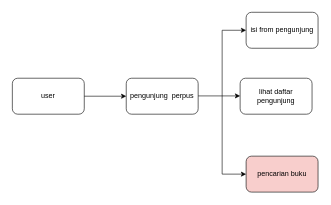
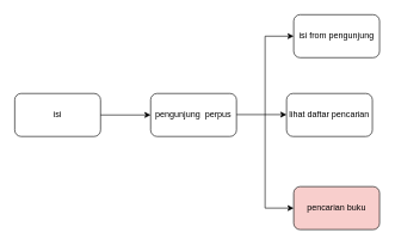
  <mxCell id="0" />
  <mxCell id="1" parent="0" />
- <mxCell id="2" value="user" style="rounded=1;whiteSpace=wrap;html=1;" vertex="1" parent="1"><mxGeometry x="20" y="130" width="120" height="60" as="geometry" /></mxCell>
+ <mxCell id="2" value="isi" style="rounded=1;whiteSpace=wrap;html=1;" vertex="1" parent="1"><mxGeometry x="20" y="130" width="120" height="60" as="geometry" /></mxCell>
  <mxCell id="3" value="" style="endArrow=classic;html=1;rounded=0;" edge="1" parent="1"><mxGeometry width="50" height="50" relative="1" as="geometry"><mxPoint x="140" y="160" as="sourcePoint" /><mxPoint x="210" y="160" as="targetPoint" /></mxGeometry></mxCell>
  <mxCell id="4" value="pengunjung&amp;nbsp; perpus" style="rounded=1;whiteSpace=wrap;html=1;" vertex="1" parent="1"><mxGeometry x="210" y="130" width="120" height="60" as="geometry" /></mxCell>
  <mxCell id="5" value="" style="endArrow=classic;html=1;rounded=0;" edge="1" parent="1"><mxGeometry width="50" height="50" relative="1" as="geometry"><mxPoint x="330" y="159.5" as="sourcePoint" /><mxPoint x="400" y="159.5" as="targetPoint" /></mxGeometry></mxCell>
- <mxCell id="6" value="lihat daftar pengunjung" style="rounded=1;whiteSpace=wrap;html=1;" vertex="1" parent="1"><mxGeometry x="400" y="130" width="120" height="60" as="geometry" /></mxCell>
+ <mxCell id="6" value="lihat daftar pencarian" style="rounded=1;whiteSpace=wrap;html=1;" vertex="1" parent="1"><mxGeometry x="400" y="130" width="120" height="60" as="geometry" /></mxCell>
  <mxCell id="7" value="" style="endArrow=none;html=1;rounded=0;" edge="1" parent="1"><mxGeometry width="50" height="50" relative="1" as="geometry"><mxPoint x="370" y="290" as="sourcePoint" /><mxPoint x="370" y="50" as="targetPoint" /></mxGeometry></mxCell>
  <mxCell id="8" value="" style="endArrow=classic;html=1;rounded=0;" edge="1" parent="1"><mxGeometry width="50" height="50" relative="1" as="geometry"><mxPoint x="370" y="50" as="sourcePoint" /><mxPoint x="410" y="50" as="targetPoint" /><Array as="points"><mxPoint x="370" y="50" /></Array></mxGeometry></mxCell>
  <mxCell id="9" value="" style="endArrow=classic;html=1;rounded=0;" edge="1" parent="1"><mxGeometry width="50" height="50" relative="1" as="geometry"><mxPoint x="370" y="290" as="sourcePoint" /><mxPoint x="410" y="290" as="targetPoint" /><Array as="points"><mxPoint x="370" y="290" /></Array></mxGeometry></mxCell>
  <mxCell id="10" value="pencarian buku" style="rounded=1;whiteSpace=wrap;html=1;fillColor=#f8cecc;" vertex="1" parent="1"><mxGeometry x="410" y="260" width="120" height="60" as="geometry" /></mxCell>
  <mxCell id="11" value="isi from pengunjung" style="rounded=1;whiteSpace=wrap;html=1;" vertex="1" parent="1"><mxGeometry x="410" y="20" width="120" height="60" as="geometry" /></mxCell>
